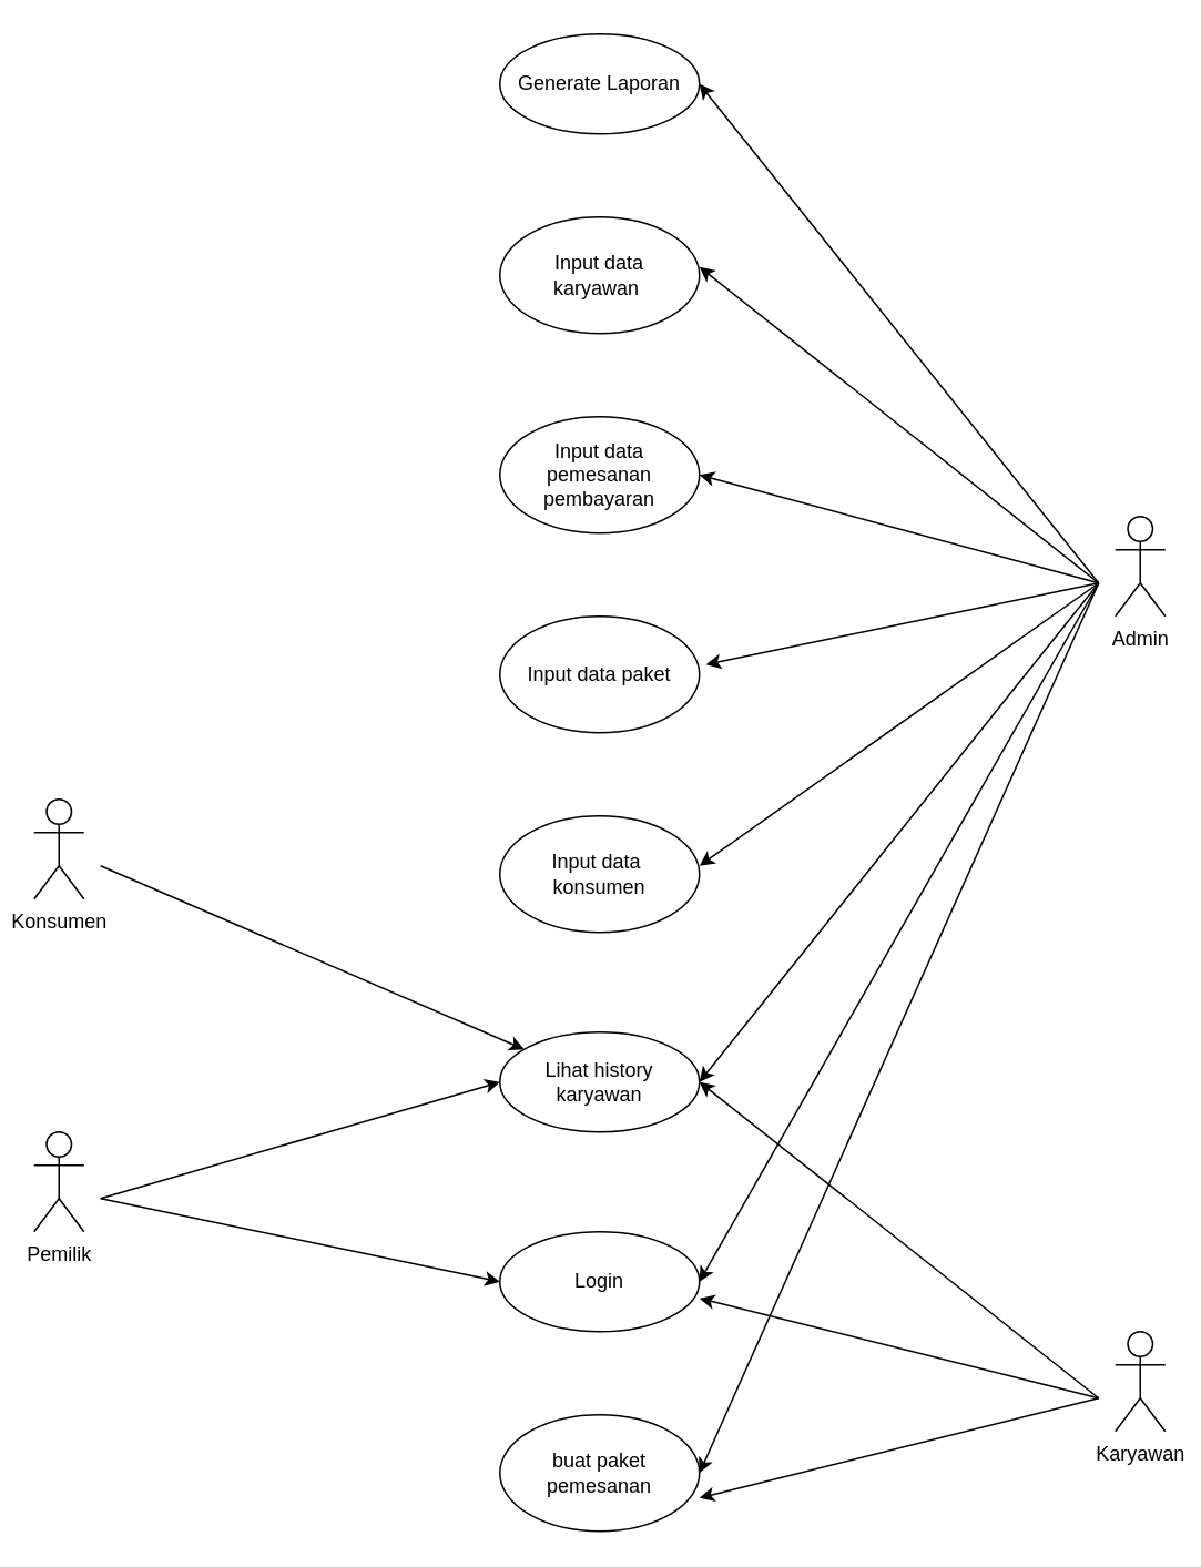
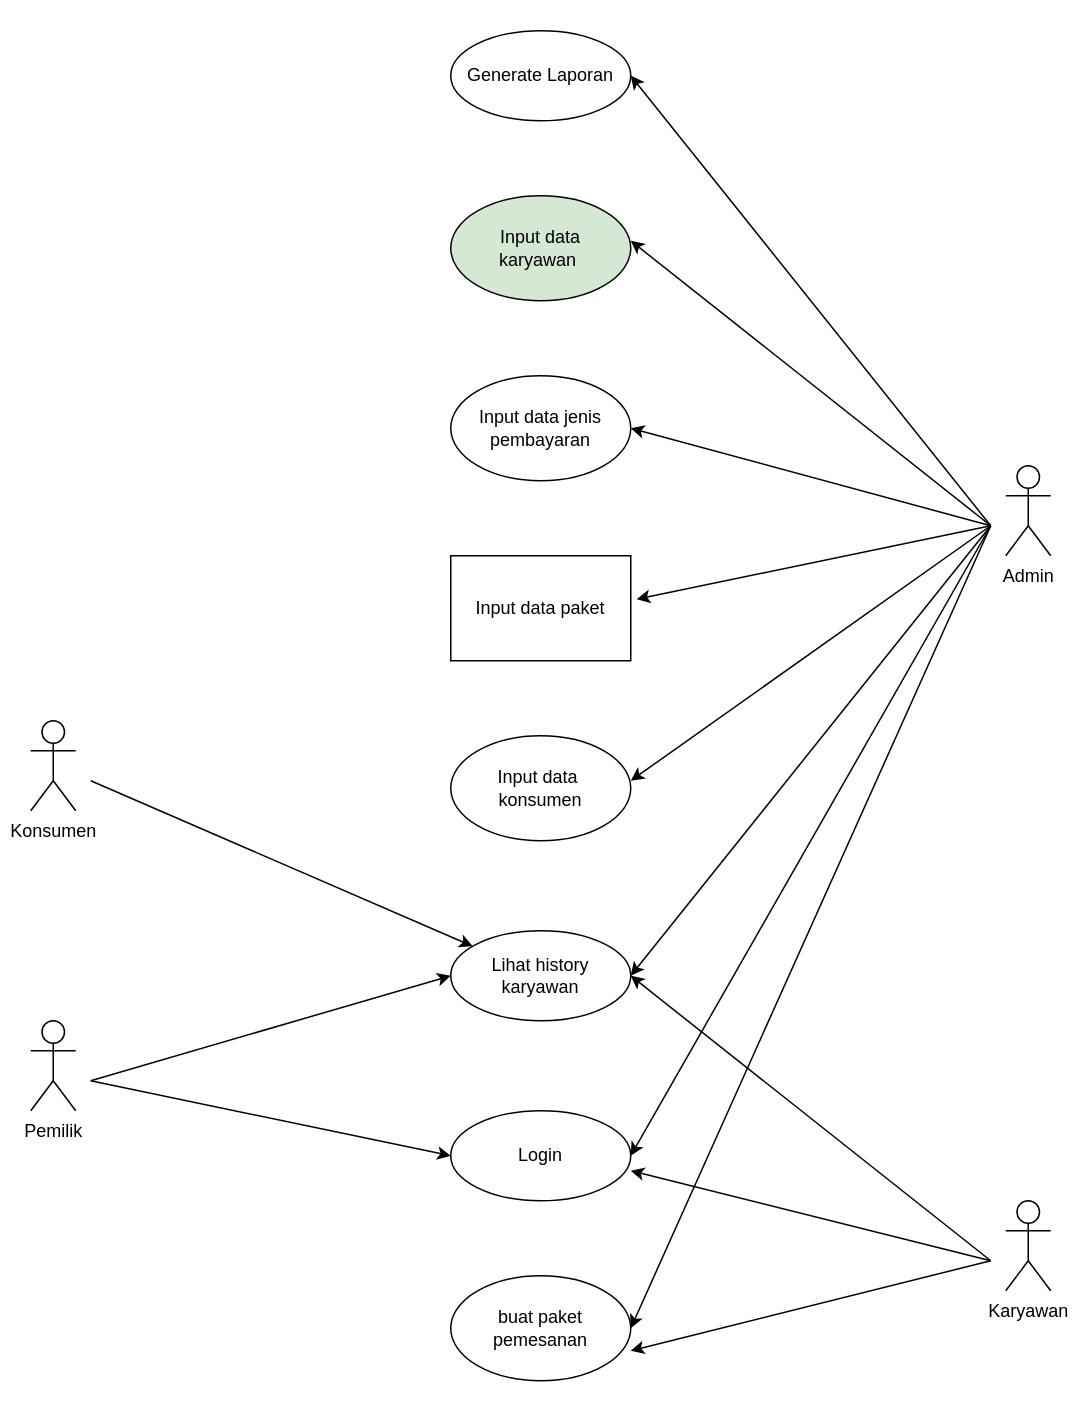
  <mxCell id="0" />
  <mxCell id="1" parent="0" />
  <mxCell id="2" value="Konsumen" style="shape=umlActor;verticalLabelPosition=bottom;verticalAlign=top;html=1;outlineConnect=0;" vertex="1" parent="1"><mxGeometry x="20" y="480" width="30" height="60" as="geometry" /></mxCell>
  <mxCell id="3" value="Pemilik" style="shape=umlActor;verticalLabelPosition=bottom;verticalAlign=top;html=1;outlineConnect=0;" vertex="1" parent="1"><mxGeometry x="20" y="680" width="30" height="60" as="geometry" /></mxCell>
  <mxCell id="4" value="Admin" style="shape=umlActor;verticalLabelPosition=bottom;verticalAlign=top;html=1;outlineConnect=0;" vertex="1" parent="1"><mxGeometry x="670" y="310" width="30" height="60" as="geometry" /></mxCell>
  <mxCell id="5" value="Karyawan" style="shape=umlActor;verticalLabelPosition=bottom;verticalAlign=top;html=1;outlineConnect=0;" vertex="1" parent="1"><mxGeometry x="670" y="800" width="30" height="60" as="geometry" /></mxCell>
  <mxCell id="6" value="Generate Laporan" style="ellipse;whiteSpace=wrap;html=1;" vertex="1" parent="1"><mxGeometry x="300" y="20" width="120" height="60" as="geometry" /></mxCell>
- <mxCell id="7" value="Input data &lt;br&gt;karyawan&amp;nbsp;" style="ellipse;whiteSpace=wrap;html=1;" vertex="1" parent="1"><mxGeometry x="300" y="130" width="120" height="70" as="geometry" /></mxCell>
- <mxCell id="8" value="Input data pemesanan&lt;br&gt;pembayaran" style="ellipse;whiteSpace=wrap;html=1;" vertex="1" parent="1"><mxGeometry x="300" y="250" width="120" height="70" as="geometry" /></mxCell>
- <mxCell id="9" value="Input data paket" style="ellipse;whiteSpace=wrap;html=1;" vertex="1" parent="1"><mxGeometry x="300" y="370" width="120" height="70" as="geometry" /></mxCell>
+ <mxCell id="7" value="Input data &lt;br&gt;karyawan&amp;nbsp;" style="ellipse;whiteSpace=wrap;html=1;fillColor=#d5e8d4;" vertex="1" parent="1"><mxGeometry x="300" y="130" width="120" height="70" as="geometry" /></mxCell>
+ <mxCell id="8" value="Input data jenis&lt;br&gt;pembayaran" style="ellipse;whiteSpace=wrap;html=1;" vertex="1" parent="1"><mxGeometry x="300" y="250" width="120" height="70" as="geometry" /></mxCell>
+ <mxCell id="9" value="Input data paket" style="whiteSpace=wrap;html=1;rounded=0;" vertex="1" parent="1"><mxGeometry x="300" y="370" width="120" height="70" as="geometry" /></mxCell>
  <mxCell id="10" value="Input data&amp;nbsp;&lt;br&gt;konsumen" style="ellipse;whiteSpace=wrap;html=1;" vertex="1" parent="1"><mxGeometry x="300" y="490" width="120" height="70" as="geometry" /></mxCell>
  <mxCell id="11" value="Lihat history karyawan" style="ellipse;whiteSpace=wrap;html=1;" vertex="1" parent="1"><mxGeometry x="300" y="620" width="120" height="60" as="geometry" /></mxCell>
  <mxCell id="12" value="Login" style="ellipse;whiteSpace=wrap;html=1;" vertex="1" parent="1"><mxGeometry x="300" y="740" width="120" height="60" as="geometry" /></mxCell>
  <mxCell id="13" value="buat paket&lt;br&gt;pemesanan" style="ellipse;whiteSpace=wrap;html=1;" vertex="1" parent="1"><mxGeometry x="300" y="850" width="120" height="70" as="geometry" /></mxCell>
  <mxCell id="14" value="" style="endArrow=classic;html=1;rounded=0;" edge="1" parent="1"><mxGeometry width="50" height="50" relative="1" as="geometry"><mxPoint x="660" y="350" as="sourcePoint" /><mxPoint x="420" y="50" as="targetPoint" /></mxGeometry></mxCell>
  <mxCell id="15" value="" style="endArrow=classic;html=1;rounded=0;" edge="1" parent="1"><mxGeometry width="50" height="50" relative="1" as="geometry"><mxPoint x="660" y="350" as="sourcePoint" /><mxPoint x="420" y="160" as="targetPoint" /></mxGeometry></mxCell>
  <mxCell id="16" value="" style="endArrow=classic;html=1;rounded=0;entryX=1;entryY=0.5;entryDx=0;entryDy=0;" edge="1" parent="1" target="8"><mxGeometry width="50" height="50" relative="1" as="geometry"><mxPoint x="660" y="350" as="sourcePoint" /><mxPoint x="420" y="290" as="targetPoint" /></mxGeometry></mxCell>
  <mxCell id="17" value="" style="endArrow=classic;html=1;rounded=0;entryX=1.033;entryY=0.414;entryDx=0;entryDy=0;entryPerimeter=0;" edge="1" parent="1" target="9"><mxGeometry width="50" height="50" relative="1" as="geometry"><mxPoint x="660" y="350" as="sourcePoint" /><mxPoint x="430" y="410" as="targetPoint" /></mxGeometry></mxCell>
  <mxCell id="18" value="" style="endArrow=classic;html=1;rounded=0;" edge="1" parent="1"><mxGeometry width="50" height="50" relative="1" as="geometry"><mxPoint x="660" y="350" as="sourcePoint" /><mxPoint x="420" y="520" as="targetPoint" /></mxGeometry></mxCell>
  <mxCell id="19" value="" style="endArrow=classic;html=1;rounded=0;" edge="1" parent="1"><mxGeometry width="50" height="50" relative="1" as="geometry"><mxPoint x="660" y="350" as="sourcePoint" /><mxPoint x="420" y="650" as="targetPoint" /></mxGeometry></mxCell>
  <mxCell id="20" value="" style="endArrow=classic;html=1;rounded=0;entryX=1;entryY=0.5;entryDx=0;entryDy=0;" edge="1" parent="1" target="12"><mxGeometry width="50" height="50" relative="1" as="geometry"><mxPoint x="660" y="350" as="sourcePoint" /><mxPoint x="430" y="770" as="targetPoint" /></mxGeometry></mxCell>
  <mxCell id="21" value="" style="endArrow=classic;html=1;rounded=0;entryX=1;entryY=0.5;entryDx=0;entryDy=0;" edge="1" parent="1" target="13"><mxGeometry width="50" height="50" relative="1" as="geometry"><mxPoint x="660" y="350" as="sourcePoint" /><mxPoint x="640" y="690" as="targetPoint" /></mxGeometry></mxCell>
  <mxCell id="22" value="" style="endArrow=classic;html=1;rounded=0;entryX=1;entryY=0.5;entryDx=0;entryDy=0;" edge="1" parent="1" target="11"><mxGeometry width="50" height="50" relative="1" as="geometry"><mxPoint x="660" y="840" as="sourcePoint" /><mxPoint x="610" y="780" as="targetPoint" /></mxGeometry></mxCell>
  <mxCell id="23" value="" style="endArrow=classic;html=1;rounded=0;entryX=1;entryY=0.667;entryDx=0;entryDy=0;entryPerimeter=0;" edge="1" parent="1" target="12"><mxGeometry width="50" height="50" relative="1" as="geometry"><mxPoint x="660" y="840" as="sourcePoint" /><mxPoint x="160" y="960" as="targetPoint" /></mxGeometry></mxCell>
  <mxCell id="24" value="" style="endArrow=classic;html=1;rounded=0;" edge="1" parent="1"><mxGeometry width="50" height="50" relative="1" as="geometry"><mxPoint x="660" y="840" as="sourcePoint" /><mxPoint x="420" y="900" as="targetPoint" /></mxGeometry></mxCell>
  <mxCell id="25" value="" style="endArrow=classic;html=1;rounded=0;entryX=0;entryY=0.5;entryDx=0;entryDy=0;" edge="1" parent="1" target="12"><mxGeometry width="50" height="50" relative="1" as="geometry"><mxPoint x="60" y="720" as="sourcePoint" /><mxPoint x="190" y="740" as="targetPoint" /></mxGeometry></mxCell>
  <mxCell id="26" value="" style="endArrow=classic;html=1;rounded=0;entryX=0;entryY=0.5;entryDx=0;entryDy=0;" edge="1" parent="1" target="11"><mxGeometry width="50" height="50" relative="1" as="geometry"><mxPoint x="60" y="720" as="sourcePoint" /><mxPoint x="110" y="670" as="targetPoint" /></mxGeometry></mxCell>
  <mxCell id="27" value="" style="endArrow=classic;html=1;rounded=0;" edge="1" parent="1" target="11"><mxGeometry width="50" height="50" relative="1" as="geometry"><mxPoint x="60" y="520" as="sourcePoint" /><mxPoint x="150" y="510" as="targetPoint" /></mxGeometry></mxCell>
